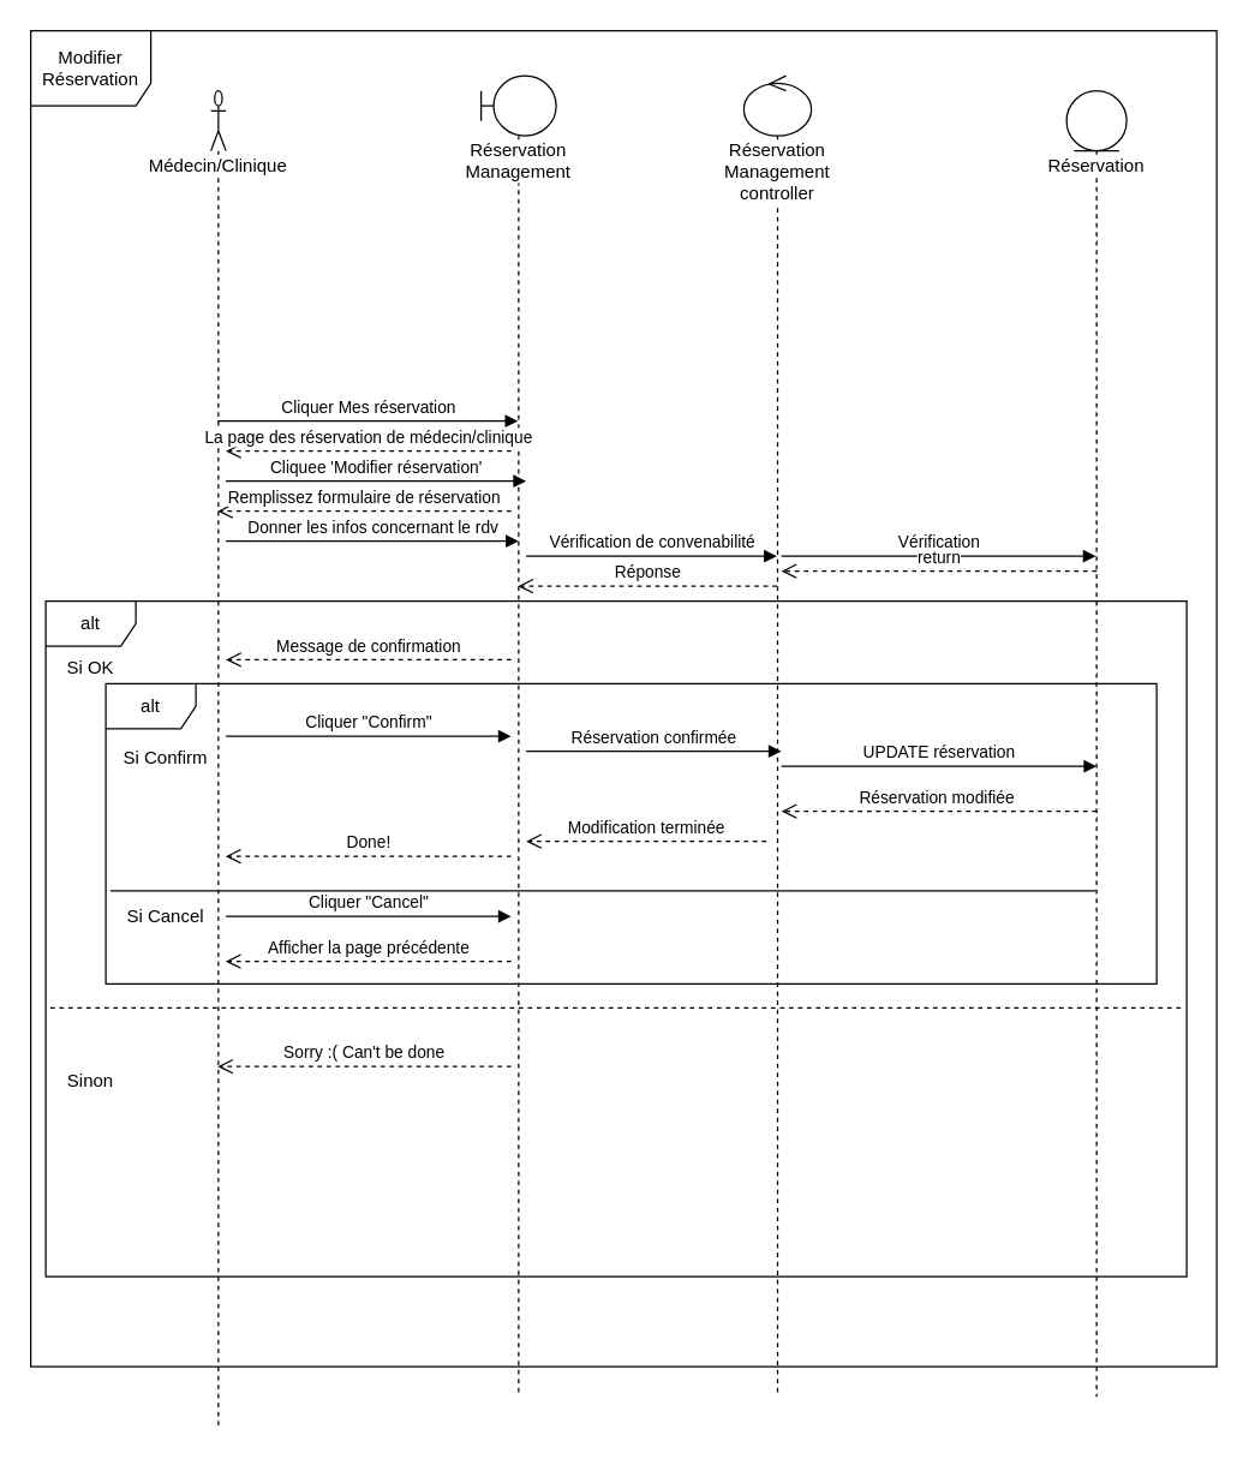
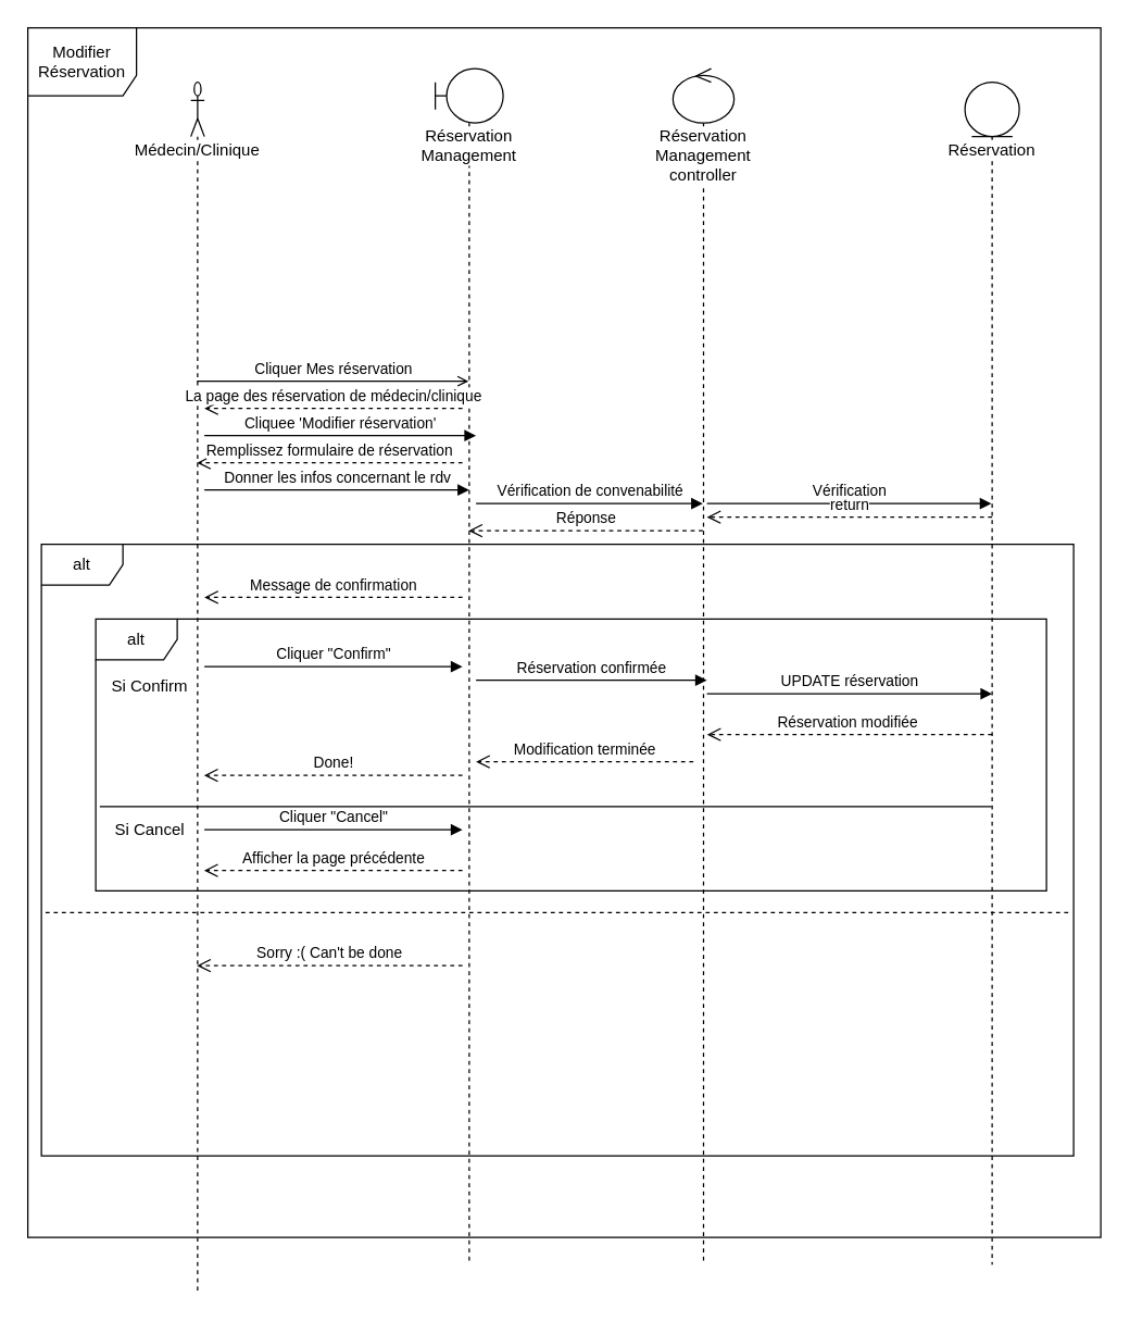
  <mxCell id="0" />
  <mxCell id="1" parent="0" />
  <mxCell id="2" value="Modifier Réservation" style="shape=umlFrame;whiteSpace=wrap;html=1;width=80;height=50;" parent="1" vertex="1"><mxGeometry y="20" width="790" height="890" as="geometry" x="20" /></mxCell>
  <mxCell id="3" value="alt" style="shape=umlFrame;whiteSpace=wrap;html=1;" parent="1" vertex="1"><mxGeometry x="70" y="455" width="700" height="200" as="geometry" /></mxCell>
  <mxCell id="4" value="alt" style="shape=umlFrame;whiteSpace=wrap;html=1;" parent="1" vertex="1"><mxGeometry x="30" y="400" width="760" height="450" as="geometry" /></mxCell>
  <mxCell id="5" value="Réservation Management" style="shape=umlLifeline;participant=umlBoundary;perimeter=lifelinePerimeter;whiteSpace=wrap;html=1;container=1;collapsible=0;recursiveResize=0;verticalAlign=top;spacingTop=36;labelBackgroundColor=#ffffff;outlineConnect=0;" parent="1" vertex="1"><mxGeometry x="320" y="50" width="50" height="880" as="geometry" /></mxCell>
  <mxCell id="6" value="Vérification de convenabilité" style="html=1;verticalAlign=bottom;endArrow=block;" parent="5" target="9" edge="1"><mxGeometry width="80" relative="1" as="geometry"><mxPoint x="30" y="320" as="sourcePoint" /><mxPoint x="110" y="320" as="targetPoint" /></mxGeometry></mxCell>
  <mxCell id="7" value="Médecin/Clinique" style="shape=umlLifeline;participant=umlActor;perimeter=lifelinePerimeter;whiteSpace=wrap;html=1;container=1;collapsible=0;recursiveResize=0;verticalAlign=top;spacingTop=36;labelBackgroundColor=#ffffff;outlineConnect=0;" parent="1" vertex="1"><mxGeometry x="140" y="60" width="10" height="890" as="geometry" /></mxCell>
  <mxCell id="8" value="Cliquee 'Modifier réservation'" style="html=1;verticalAlign=bottom;endArrow=block;" parent="7" edge="1"><mxGeometry width="80" relative="1" as="geometry"><mxPoint x="10" y="260" as="sourcePoint" /><mxPoint x="210" y="260" as="targetPoint" /></mxGeometry></mxCell>
  <mxCell id="9" value="Réservation Management controller" style="shape=umlLifeline;participant=umlControl;perimeter=lifelinePerimeter;whiteSpace=wrap;html=1;container=1;collapsible=0;recursiveResize=0;verticalAlign=top;spacingTop=36;labelBackgroundColor=#ffffff;outlineConnect=0;" parent="1" vertex="1"><mxGeometry x="495" y="50" width="45" height="880" as="geometry" /></mxCell>
  <mxCell id="10" value="Vérification" style="html=1;verticalAlign=bottom;endArrow=block;" parent="9" target="11" edge="1"><mxGeometry width="80" relative="1" as="geometry"><mxPoint x="25" y="320" as="sourcePoint" /><mxPoint x="105" y="320" as="targetPoint" /></mxGeometry></mxCell>
  <mxCell id="11" value="Réservation" style="shape=umlLifeline;participant=umlEntity;perimeter=lifelinePerimeter;whiteSpace=wrap;html=1;container=1;collapsible=0;recursiveResize=0;verticalAlign=top;spacingTop=36;labelBackgroundColor=#ffffff;outlineConnect=0;" parent="1" vertex="1"><mxGeometry x="710" y="60" width="40" height="870" as="geometry" /></mxCell>
- <mxCell id="12" value="Cliquer Mes réservation" style="html=1;verticalAlign=bottom;endArrow=block;" parent="1" source="7" target="5" edge="1"><mxGeometry width="80" relative="1" as="geometry"><mxPoint x="150" y="290" as="sourcePoint" /><mxPoint x="230" y="290" as="targetPoint" /><Array as="points"><mxPoint x="200" y="280" /><mxPoint x="300" y="280" /></Array></mxGeometry></mxCell>
+ <mxCell id="12" value="Cliquer Mes réservation" style="html=1;verticalAlign=bottom;endArrow=open;" parent="1" source="7" target="5" edge="1"><mxGeometry width="80" relative="1" as="geometry"><mxPoint x="150" y="290" as="sourcePoint" /><mxPoint x="230" y="290" as="targetPoint" /><Array as="points"><mxPoint x="200" y="280" /><mxPoint x="300" y="280" /></Array></mxGeometry></mxCell>
  <mxCell id="13" value="Remplissez formulaire de réservation" style="html=1;verticalAlign=bottom;endArrow=open;dashed=1;endSize=8;" parent="1" target="7" edge="1"><mxGeometry relative="1" as="geometry"><mxPoint x="340" y="340" as="sourcePoint" /><mxPoint x="260" y="330" as="targetPoint" /></mxGeometry></mxCell>
  <mxCell id="14" value="Donner les infos concernant le rdv" style="html=1;verticalAlign=bottom;endArrow=block;" parent="1" edge="1"><mxGeometry width="80" relative="1" as="geometry"><mxPoint x="150" y="360" as="sourcePoint" /><mxPoint x="345" y="360" as="targetPoint" /></mxGeometry></mxCell>
  <mxCell id="15" value="Réponse" style="html=1;verticalAlign=bottom;endArrow=open;dashed=1;endSize=8;" parent="1" source="9" target="5" edge="1"><mxGeometry relative="1" as="geometry"><mxPoint x="460" y="390" as="sourcePoint" /><mxPoint x="430" y="400" as="targetPoint" /><Array as="points"><mxPoint x="450" y="390" /></Array></mxGeometry></mxCell>
  <mxCell id="16" value="Message de confirmation" style="html=1;verticalAlign=bottom;endArrow=open;dashed=1;endSize=8;" parent="1" edge="1"><mxGeometry relative="1" as="geometry"><mxPoint x="340" y="439" as="sourcePoint" /><mxPoint x="150" y="439" as="targetPoint" /></mxGeometry></mxCell>
  <mxCell id="17" value="Cliquer &quot;Confirm&quot;" style="html=1;verticalAlign=bottom;endArrow=block;" parent="1" edge="1"><mxGeometry width="80" relative="1" as="geometry"><mxPoint x="150" y="490" as="sourcePoint" /><mxPoint x="340" y="490" as="targetPoint" /></mxGeometry></mxCell>
  <mxCell id="18" value="Réservation confirmée" style="html=1;verticalAlign=bottom;endArrow=block;" parent="1" edge="1"><mxGeometry width="80" relative="1" as="geometry"><mxPoint x="350" y="500" as="sourcePoint" /><mxPoint x="520" y="500" as="targetPoint" /></mxGeometry></mxCell>
  <mxCell id="19" value="UPDATE réservation" style="html=1;verticalAlign=bottom;endArrow=block;" parent="1" edge="1"><mxGeometry width="80" relative="1" as="geometry"><mxPoint x="520" y="510" as="sourcePoint" /><mxPoint x="730" y="510" as="targetPoint" /></mxGeometry></mxCell>
  <mxCell id="20" value="Réservation modifiée&amp;nbsp;" style="html=1;verticalAlign=bottom;endArrow=open;dashed=1;endSize=8;entryX=0.643;entryY=0.425;entryDx=0;entryDy=0;entryPerimeter=0;" parent="1" target="3" edge="1"><mxGeometry relative="1" as="geometry"><mxPoint x="730" y="540" as="sourcePoint" /><mxPoint x="650" y="540" as="targetPoint" /></mxGeometry></mxCell>
  <mxCell id="21" value="Modification terminée" style="html=1;verticalAlign=bottom;endArrow=open;dashed=1;endSize=8;entryX=0.4;entryY=0.525;entryDx=0;entryDy=0;entryPerimeter=0;" parent="1" target="3" edge="1"><mxGeometry relative="1" as="geometry"><mxPoint x="510" y="560" as="sourcePoint" /><mxPoint x="430" y="560" as="targetPoint" /></mxGeometry></mxCell>
  <mxCell id="22" value="Done!" style="html=1;verticalAlign=bottom;endArrow=open;dashed=1;endSize=8;entryX=0.114;entryY=0.575;entryDx=0;entryDy=0;entryPerimeter=0;" parent="1" target="3" edge="1"><mxGeometry relative="1" as="geometry"><mxPoint x="340" y="570" as="sourcePoint" /><mxPoint x="260" y="570" as="targetPoint" /></mxGeometry></mxCell>
  <mxCell id="23" value="Cliquer &quot;Cancel&quot;" style="html=1;verticalAlign=bottom;endArrow=block;" parent="1" edge="1"><mxGeometry width="80" relative="1" as="geometry"><mxPoint x="150" y="610" as="sourcePoint" /><mxPoint x="340" y="610" as="targetPoint" /></mxGeometry></mxCell>
  <mxCell id="24" value="Afficher la page précédente" style="html=1;verticalAlign=bottom;endArrow=open;dashed=1;endSize=8;entryX=0.114;entryY=0.925;entryDx=0;entryDy=0;entryPerimeter=0;" parent="1" target="3" edge="1"><mxGeometry relative="1" as="geometry"><mxPoint x="340" y="640" as="sourcePoint" /><mxPoint x="260" y="640" as="targetPoint" /></mxGeometry></mxCell>
- <mxCell id="25" value="Si OK" style="text;html=1;strokeColor=none;fillColor=none;align=center;verticalAlign=middle;whiteSpace=wrap;rounded=0;" parent="1" vertex="1"><mxGeometry x="40" y="435" width="40" height="20" as="geometry" /></mxCell>
  <mxCell id="26" value="Si Confirm" style="text;html=1;strokeColor=none;fillColor=none;align=center;verticalAlign=middle;whiteSpace=wrap;rounded=0;" parent="1" vertex="1"><mxGeometry x="80" y="495" width="60" height="20" as="geometry" /></mxCell>
  <mxCell id="27" value="Si Cancel" style="text;html=1;strokeColor=none;fillColor=none;align=center;verticalAlign=middle;whiteSpace=wrap;rounded=0;" parent="1" vertex="1"><mxGeometry x="80" y="600" width="60" height="20" as="geometry" /></mxCell>
- <mxCell id="28" value="Sinon" style="text;html=1;strokeColor=none;fillColor=none;align=center;verticalAlign=middle;whiteSpace=wrap;rounded=0;" parent="1" vertex="1"><mxGeometry x="40" y="710" width="40" height="20" as="geometry" /></mxCell>
  <mxCell id="29" value="" style="endArrow=none;dashed=0;html=1;exitX=-0.117;exitY=-0.35;exitDx=0;exitDy=0;exitPerimeter=0;" parent="1" source="27" target="11" edge="1"><mxGeometry width="50" height="50" relative="1" as="geometry"><mxPoint x="110" y="610" as="sourcePoint" /><mxPoint x="160" y="560" as="targetPoint" /></mxGeometry></mxCell>
  <mxCell id="30" value="" style="endArrow=none;dashed=1;html=1;exitX=0.004;exitY=0.602;exitDx=0;exitDy=0;exitPerimeter=0;entryX=0.995;entryY=0.602;entryDx=0;entryDy=0;entryPerimeter=0;" parent="1" source="4" target="4" edge="1"><mxGeometry width="50" height="50" relative="1" as="geometry"><mxPoint x="80" y="690" as="sourcePoint" /><mxPoint x="130" y="640" as="targetPoint" /></mxGeometry></mxCell>
  <mxCell id="31" value="Sorry :( Can't be done" style="html=1;verticalAlign=bottom;endArrow=open;dashed=1;endSize=8;" parent="1" target="7" edge="1"><mxGeometry relative="1" as="geometry"><mxPoint x="340" y="710" as="sourcePoint" /><mxPoint x="260" y="710" as="targetPoint" /></mxGeometry></mxCell>
  <mxCell id="32" value="return" style="html=1;verticalAlign=bottom;endArrow=open;dashed=1;endSize=8;" parent="1" edge="1"><mxGeometry relative="1" as="geometry"><mxPoint x="730" y="380" as="sourcePoint" /><mxPoint x="520" y="380" as="targetPoint" /></mxGeometry></mxCell>
  <mxCell id="33" value="La page des réservation de médecin/clinique" style="html=1;verticalAlign=bottom;endArrow=open;dashed=1;endSize=8;" parent="1" edge="1"><mxGeometry relative="1" as="geometry"><mxPoint x="340" y="300" as="sourcePoint" /><mxPoint x="150" y="300" as="targetPoint" /></mxGeometry></mxCell>
